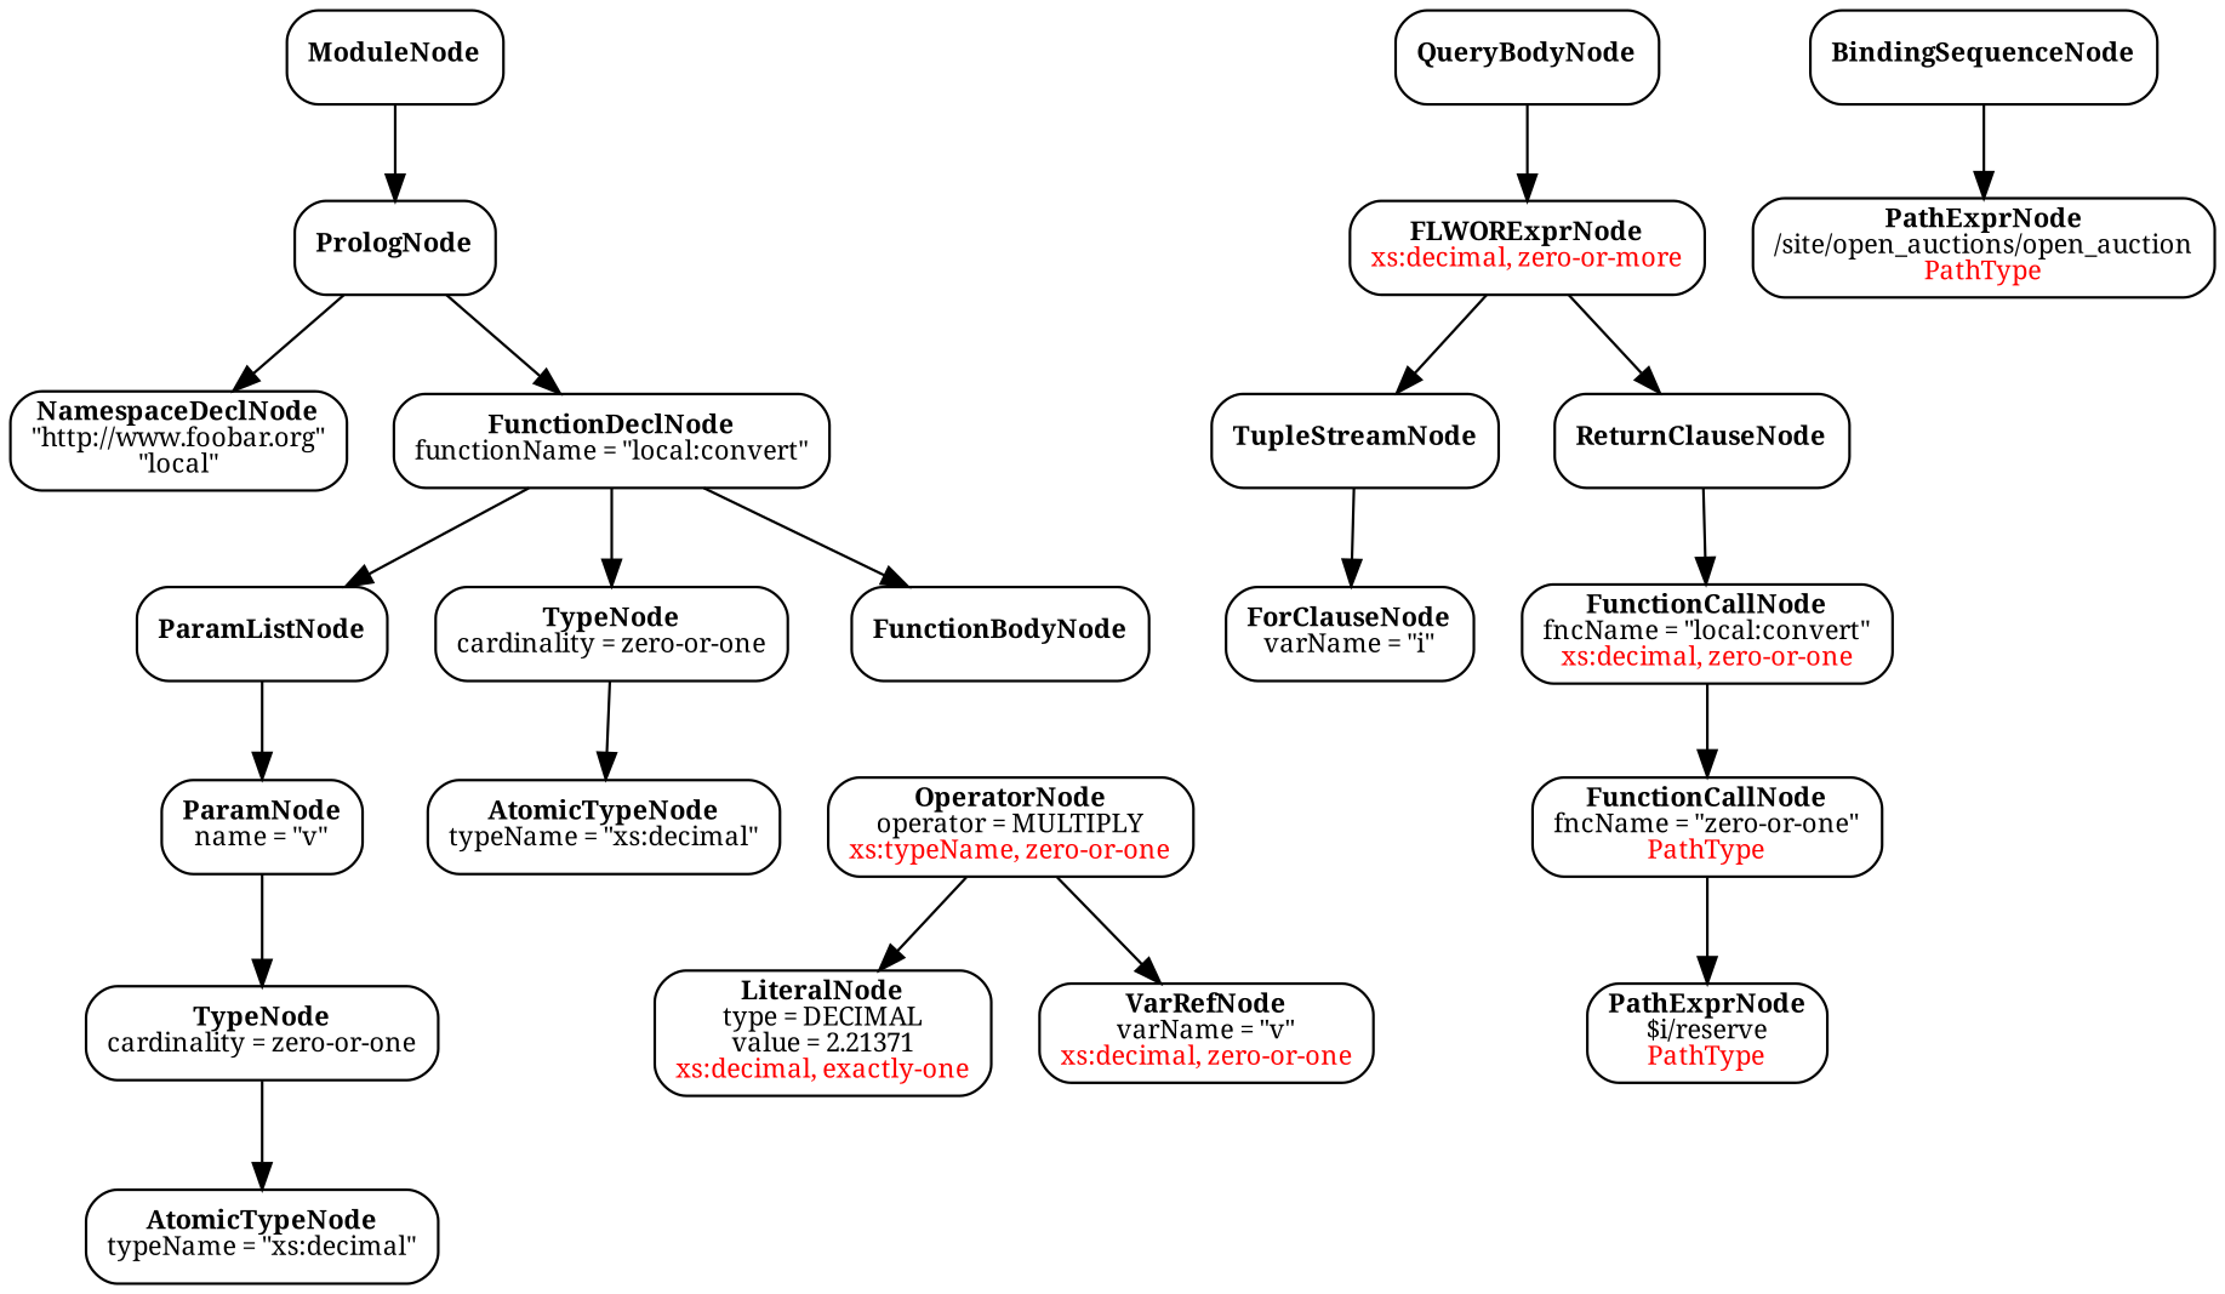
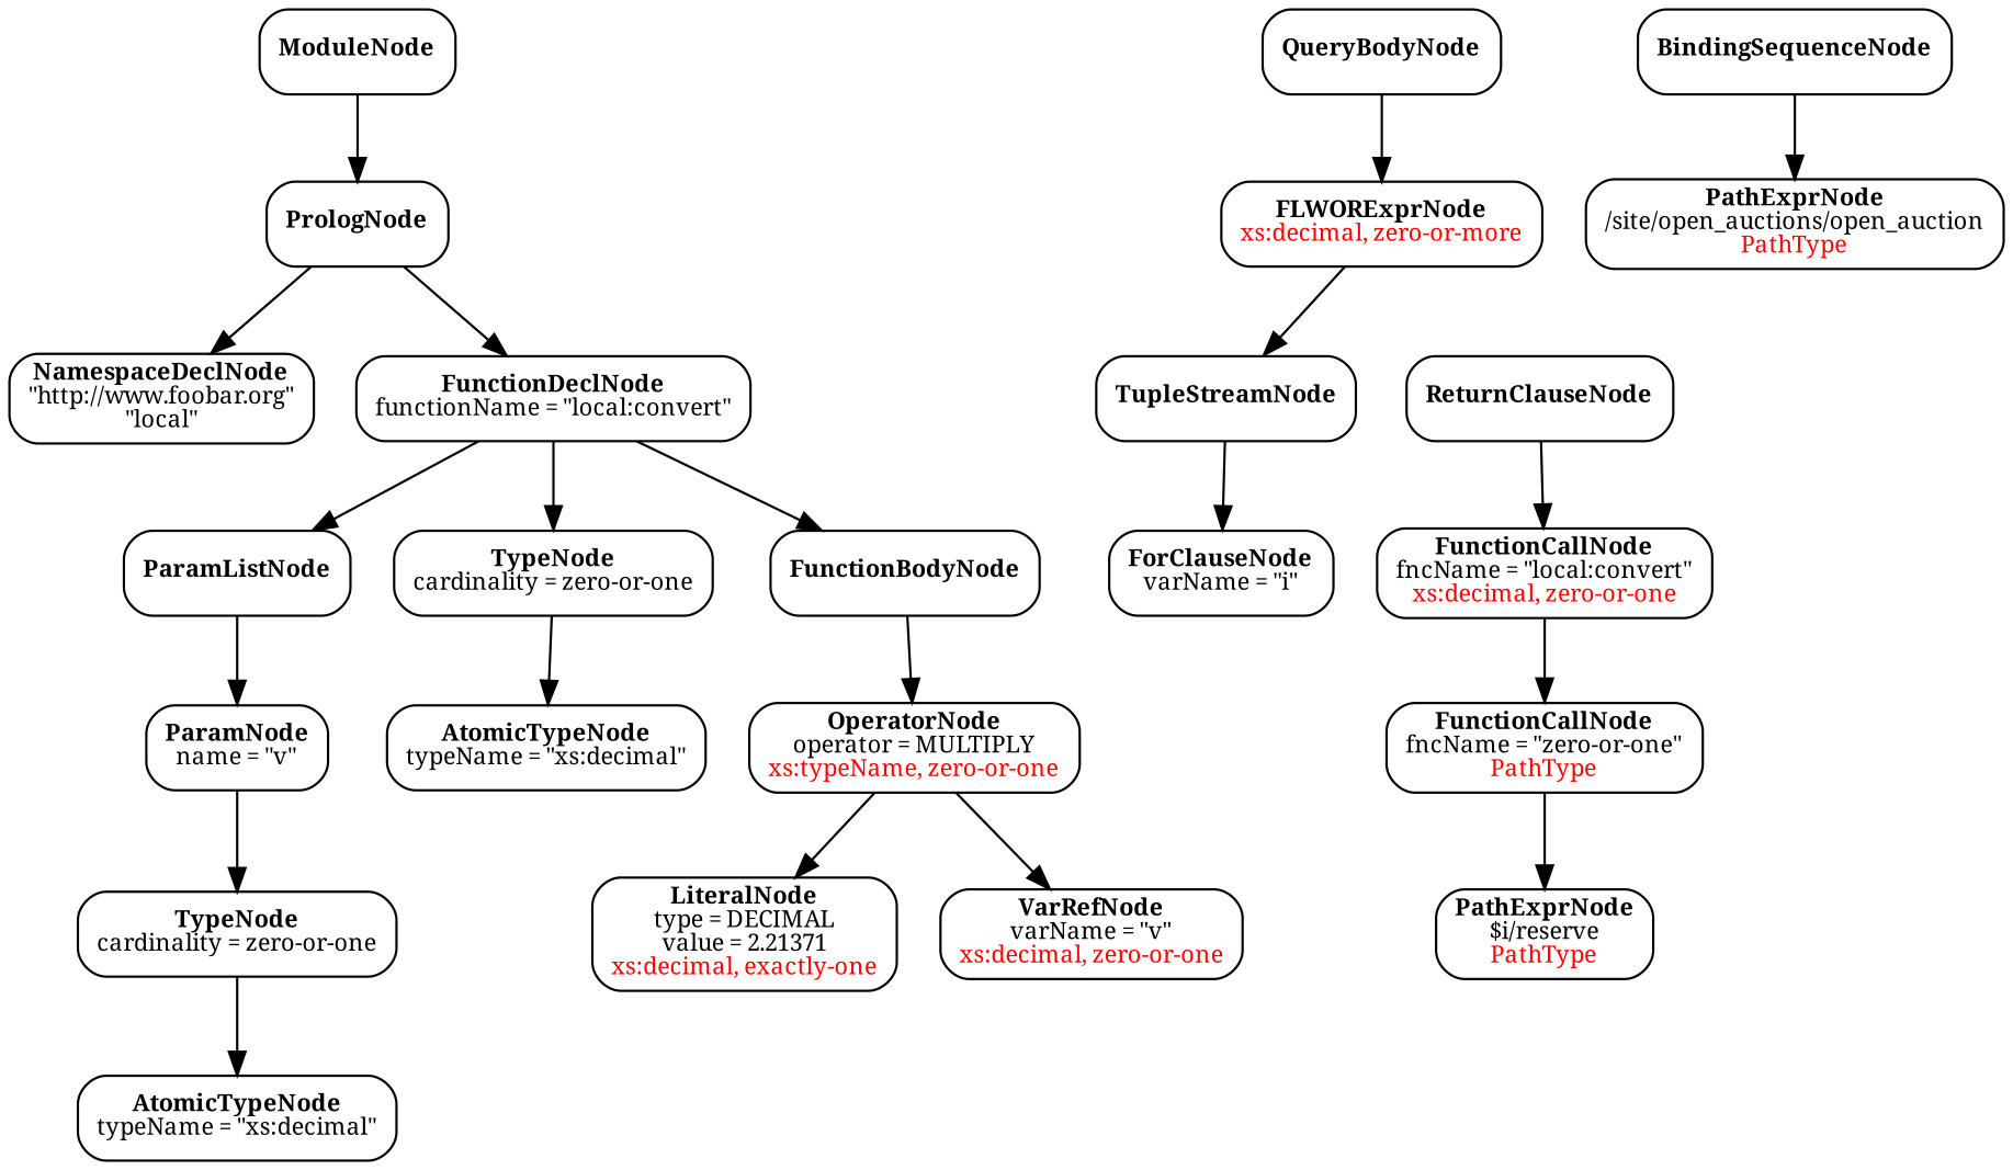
  digraph {
    fontname="Noto Serif"
    node [fontname="Noto Serif" fontsize=10 shape=rectangle style=rounded]
    edge [fontname="Noto Serif" fontsize=10]
    n1 [label=<<b>ModuleNode</b>>]
    n2 [label=<<b>PrologNode</b>>]
    n3 [label=<<b>NamespaceDeclNode</b><br/>"http://www.foobar.org"<br/>"local">]
    n4 [label=<<b>FunctionDeclNode</b><br/>functionName = "local:convert">]
    n5 [label=<<b>QueryBodyNode</b>>]
    n6 [label=<<b>FLWORExprNode</b><br/><font color="red">xs:decimal, zero-or-more</font>>]
    n7 [label=<<b>ParamListNode</b>>]
    n8 [label=<<b>TypeNode</b><br/>cardinality = zero-or-one>]
    n9 [label=<<b>FunctionBodyNode</b>>]
    n10 [label=<<b>TupleStreamNode</b>>]
    n11 [label=<<b>ReturnClauseNode</b>>]
    n12 [label=<<b>ParamNode</b><br/>name = "v">]
    n13 [label=<<b>AtomicTypeNode</b><br/>typeName = "xs:decimal">]
    n14 [label=<<b>OperatorNode</b><br/>operator = MULTIPLY<br/><font color="red">xs:typeName, zero-or-one</font>>]
    n15 [label=<<b>TypeNode</b><br/>cardinality = zero-or-one>]
    n16 [label=<<b>LiteralNode</b><br/>type = DECIMAL<br/>value = 2.21371<br/><font color="red">xs:decimal, exactly-one</font>>]
    n17 [label=<<b>VarRefNode</b><br/>varName = "v"<br/><font color="red">xs:decimal, zero-or-one</font>>]
    n18 [label=<<b>AtomicTypeNode</b><br/>typeName = "xs:decimal">]
    n19 [label=<<b>ForClauseNode</b><br/>varName = "i">]
    n20 [label=<<b>FunctionCallNode</b><br/>fncName = "local:convert"<br/><font color="red">xs:decimal, zero-or-one</font>>]
    n21 [label=<<b>FunctionCallNode</b><br/>fncName = "zero-or-one"<br/><font color="red">PathType</font>>]
    n22 [label=<<b>BindingSequenceNode</b>>]
    n23 [label=<<b>PathExprNode</b><br/>/site/open_auctions/open_auction<br/><font color="red">PathType</font>>]
    n24 [label=<<b>PathExprNode</b><br/>$i/reserve<br/><font color="red">PathType</font>>]
    n1 -> n2
    n2 -> n3
    n2 -> n4
    n4 -> n7
    n4 -> n8
    n4 -> n9
    n5 -> n6
    n6 -> n10
-   n6 -> n11
    n7 -> n12
    n8 -> n13
+   n9 -> n14
    n10 -> n19
    n11 -> n20
    n12 -> n15
    n14 -> n16
    n14 -> n17
    n15 -> n18
    n20 -> n21
    n21 -> n24
    n22 -> n23
  }
